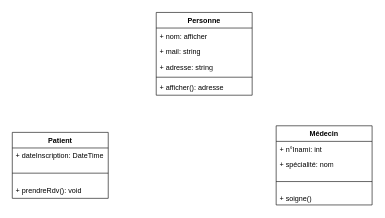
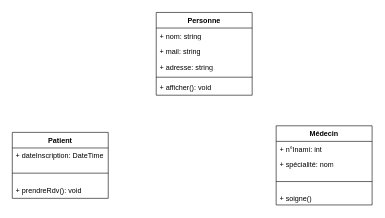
  <mxCell id="0" />
  <mxCell id="1" parent="0" />
  <mxCell id="2" value="Patient" style="swimlane;fontStyle=1;align=center;verticalAlign=top;childLayout=stackLayout;horizontal=1;startSize=26;horizontalStack=0;resizeParent=1;resizeParentMax=0;resizeLast=0;collapsible=1;marginBottom=0;whiteSpace=wrap;html=1;" vertex="1" parent="1"><mxGeometry x="20" y="220" width="160" height="110" as="geometry" /></mxCell>
  <mxCell id="3" value="+ dateInscription: DateTime" style="text;strokeColor=none;fillColor=none;align=left;verticalAlign=top;spacingLeft=4;spacingRight=4;overflow=hidden;rotatable=0;points=[[0,0.5],[1,0.5]];portConstraint=eastwest;whiteSpace=wrap;html=1;" vertex="1" parent="2"><mxGeometry y="26" width="160" height="26" as="geometry" /></mxCell>
  <mxCell id="4" value="" style="line;strokeWidth=1;fillColor=none;align=left;verticalAlign=middle;spacingTop=-1;spacingLeft=3;spacingRight=3;rotatable=0;labelPosition=right;points=[];portConstraint=eastwest;strokeColor=inherit;" vertex="1" parent="2"><mxGeometry y="52" width="160" height="32" as="geometry" /></mxCell>
  <mxCell id="5" value="+ prendreRdv(): void" style="text;strokeColor=none;fillColor=none;align=left;verticalAlign=top;spacingLeft=4;spacingRight=4;overflow=hidden;rotatable=0;points=[[0,0.5],[1,0.5]];portConstraint=eastwest;whiteSpace=wrap;html=1;" vertex="1" parent="2"><mxGeometry y="84" width="160" height="26" as="geometry" /></mxCell>
  <mxCell id="6" value="Médecin" style="swimlane;fontStyle=1;align=center;verticalAlign=top;childLayout=stackLayout;horizontal=1;startSize=26;horizontalStack=0;resizeParent=1;resizeParentMax=0;resizeLast=0;collapsible=1;marginBottom=0;whiteSpace=wrap;html=1;" vertex="1" parent="1"><mxGeometry x="460" y="209" width="160" height="132" as="geometry" /></mxCell>
  <mxCell id="7" value="+ n°Inami: int&lt;div&gt;&lt;br&gt;&lt;/div&gt;" style="text;strokeColor=none;fillColor=none;align=left;verticalAlign=top;spacingLeft=4;spacingRight=4;overflow=hidden;rotatable=0;points=[[0,0.5],[1,0.5]];portConstraint=eastwest;whiteSpace=wrap;html=1;" vertex="1" parent="6"><mxGeometry y="26" width="160" height="26" as="geometry" /></mxCell>
  <mxCell id="8" value="&lt;div&gt;+ spécialité: nom&lt;/div&gt;" style="text;strokeColor=none;fillColor=none;align=left;verticalAlign=top;spacingLeft=4;spacingRight=4;overflow=hidden;rotatable=0;points=[[0,0.5],[1,0.5]];portConstraint=eastwest;whiteSpace=wrap;html=1;" vertex="1" parent="6"><mxGeometry y="52" width="160" height="26" as="geometry" /></mxCell>
  <mxCell id="9" value="" style="line;strokeWidth=1;fillColor=none;align=left;verticalAlign=middle;spacingTop=-1;spacingLeft=3;spacingRight=3;rotatable=0;labelPosition=right;points=[];portConstraint=eastwest;strokeColor=inherit;" vertex="1" parent="6"><mxGeometry y="78" width="160" height="30" as="geometry" /></mxCell>
  <mxCell id="10" value="+ soigne()" style="text;strokeColor=none;fillColor=none;align=left;verticalAlign=top;spacingLeft=4;spacingRight=4;overflow=hidden;rotatable=0;points=[[0,0.5],[1,0.5]];portConstraint=eastwest;whiteSpace=wrap;html=1;" vertex="1" parent="6"><mxGeometry y="108" width="160" height="24" as="geometry" /></mxCell>
  <mxCell id="11" value="Personne" style="swimlane;fontStyle=1;align=center;verticalAlign=top;childLayout=stackLayout;horizontal=1;startSize=26;horizontalStack=0;resizeParent=1;resizeParentMax=0;resizeLast=0;collapsible=1;marginBottom=0;whiteSpace=wrap;html=1;" vertex="1" parent="1"><mxGeometry x="260" y="20" width="160" height="138" as="geometry" /></mxCell>
- <mxCell id="12" value="+ nom: afficher" style="text;strokeColor=none;fillColor=none;align=left;verticalAlign=top;spacingLeft=4;spacingRight=4;overflow=hidden;rotatable=0;points=[[0,0.5],[1,0.5]];portConstraint=eastwest;whiteSpace=wrap;html=1;" vertex="1" parent="11"><mxGeometry y="26" width="160" height="26" as="geometry" /></mxCell>
+ <mxCell id="12" value="+ nom: string" style="text;strokeColor=none;fillColor=none;align=left;verticalAlign=top;spacingLeft=4;spacingRight=4;overflow=hidden;rotatable=0;points=[[0,0.5],[1,0.5]];portConstraint=eastwest;whiteSpace=wrap;html=1;" vertex="1" parent="11"><mxGeometry y="26" width="160" height="26" as="geometry" /></mxCell>
  <mxCell id="13" value="+ mail: string" style="text;strokeColor=none;fillColor=none;align=left;verticalAlign=top;spacingLeft=4;spacingRight=4;overflow=hidden;rotatable=0;points=[[0,0.5],[1,0.5]];portConstraint=eastwest;whiteSpace=wrap;html=1;" vertex="1" parent="11"><mxGeometry y="52" width="160" height="26" as="geometry" /></mxCell>
  <mxCell id="14" value="+ adresse: string" style="text;strokeColor=none;fillColor=none;align=left;verticalAlign=top;spacingLeft=4;spacingRight=4;overflow=hidden;rotatable=0;points=[[0,0.5],[1,0.5]];portConstraint=eastwest;whiteSpace=wrap;html=1;" vertex="1" parent="11"><mxGeometry y="78" width="160" height="26" as="geometry" /></mxCell>
  <mxCell id="15" value="" style="line;strokeWidth=1;fillColor=none;align=left;verticalAlign=middle;spacingTop=-1;spacingLeft=3;spacingRight=3;rotatable=0;labelPosition=right;points=[];portConstraint=eastwest;strokeColor=inherit;" vertex="1" parent="11"><mxGeometry y="104" width="160" height="8" as="geometry" /></mxCell>
- <mxCell id="16" value="+ afficher(): adresse" style="text;strokeColor=none;fillColor=none;align=left;verticalAlign=top;spacingLeft=4;spacingRight=4;overflow=hidden;rotatable=0;points=[[0,0.5],[1,0.5]];portConstraint=eastwest;whiteSpace=wrap;html=1;" vertex="1" parent="11"><mxGeometry y="112" width="160" height="26" as="geometry" /></mxCell>
+ <mxCell id="16" value="+ afficher(): void" style="text;strokeColor=none;fillColor=none;align=left;verticalAlign=top;spacingLeft=4;spacingRight=4;overflow=hidden;rotatable=0;points=[[0,0.5],[1,0.5]];portConstraint=eastwest;whiteSpace=wrap;html=1;" vertex="1" parent="11"><mxGeometry y="112" width="160" height="26" as="geometry" /></mxCell>
